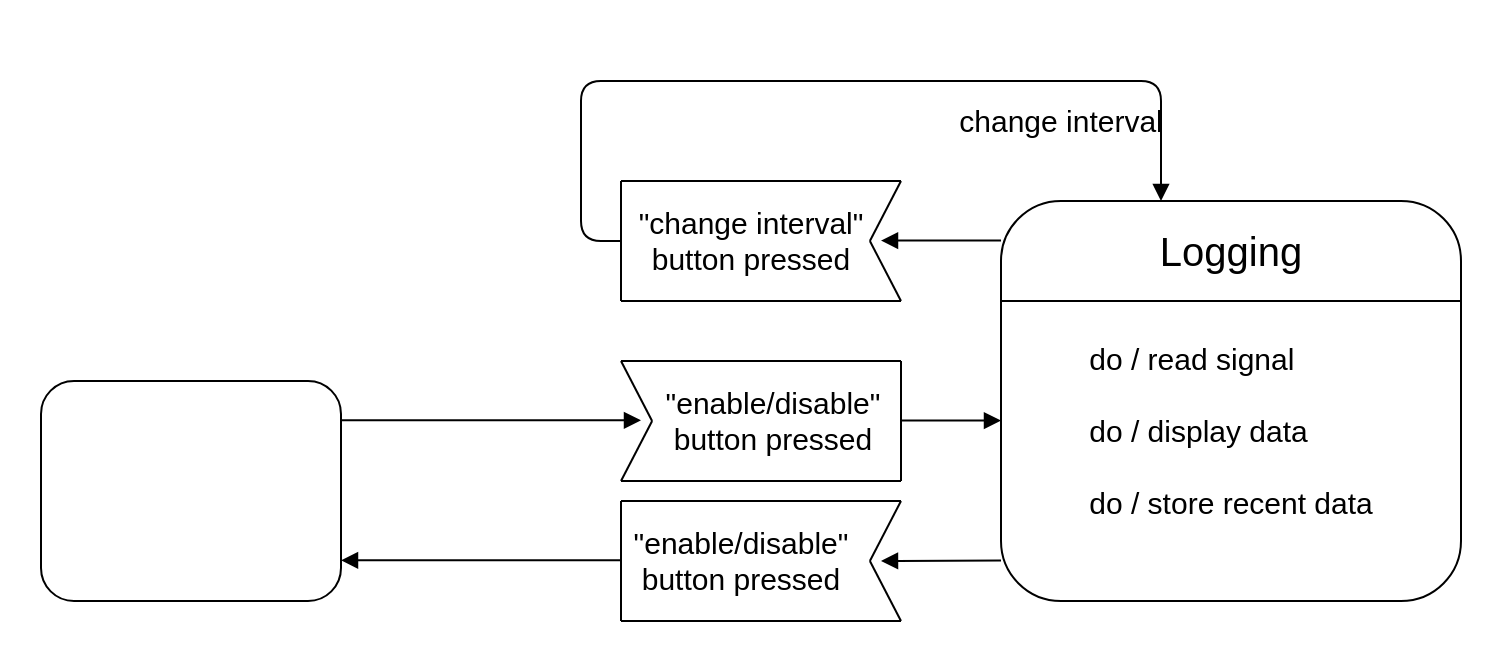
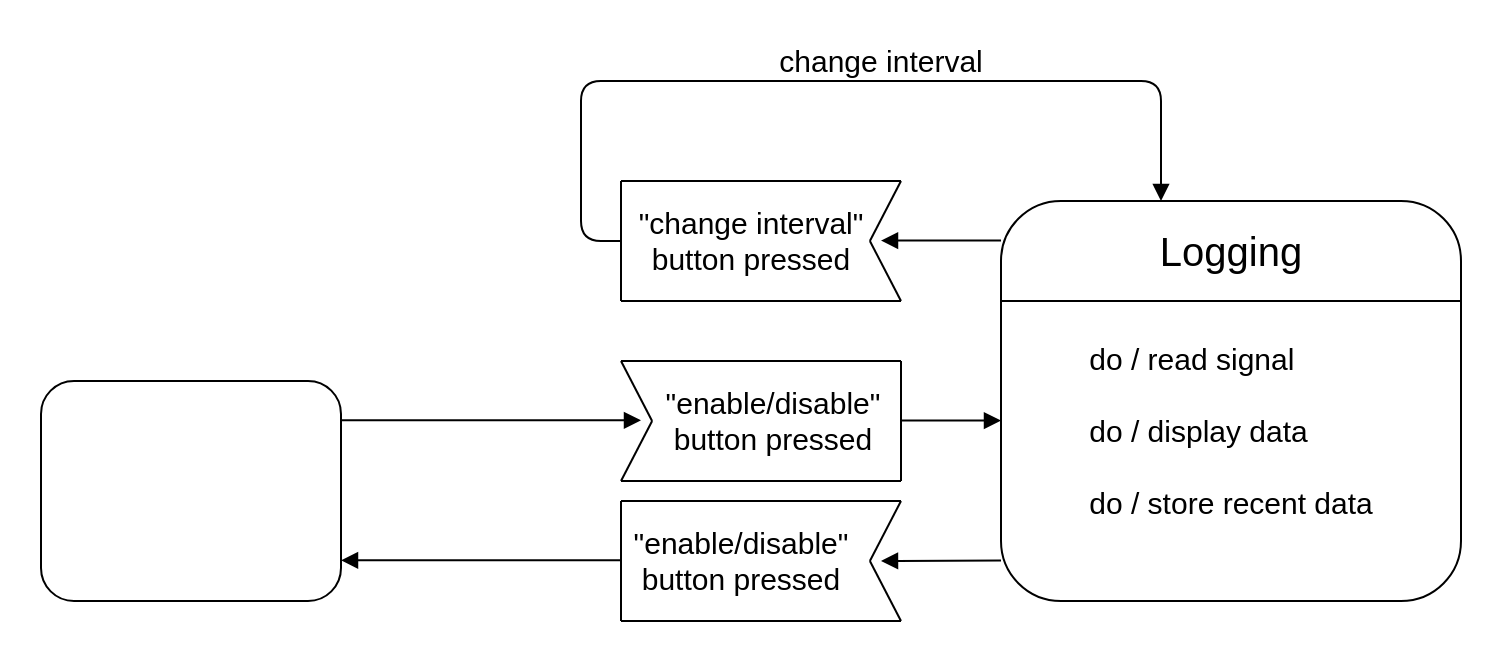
  <mxCell id="0" />
  <mxCell id="1" parent="0" />
  <mxCell id="2" value="" style="group" vertex="1" connectable="0" parent="1"><mxGeometry x="310" y="90" width="140" height="60" as="geometry" /></mxCell>
  <mxCell id="3" value="" style="endArrow=none;html=1;fontSize=20;" edge="1" parent="2"><mxGeometry width="38.889" height="30" as="geometry"><mxPoint y="60" as="sourcePoint" /><mxPoint x="140" y="60" as="targetPoint" /></mxGeometry></mxCell>
  <mxCell id="4" value="" style="endArrow=none;html=1;fontSize=20;" edge="1" parent="2"><mxGeometry width="38.889" height="30" as="geometry"><mxPoint as="sourcePoint" /><mxPoint x="140" as="targetPoint" /></mxGeometry></mxCell>
  <mxCell id="5" value="" style="endArrow=none;html=1;fontSize=20;" edge="1" parent="2"><mxGeometry x="-140" width="38.889" height="30" as="geometry"><mxPoint y="60" as="sourcePoint" /><mxPoint as="targetPoint" /></mxGeometry></mxCell>
  <mxCell id="6" value="" style="endArrow=none;html=1;fontSize=20;" edge="1" parent="2"><mxGeometry x="108.889" width="38.889" height="30" as="geometry"><mxPoint x="124.444" y="30" as="sourcePoint" /><mxPoint x="140" y="60" as="targetPoint" /></mxGeometry></mxCell>
  <mxCell id="7" value="" style="endArrow=none;html=1;fontSize=20;" edge="1" parent="2"><mxGeometry x="108.889" width="38.889" height="30" as="geometry"><mxPoint x="140" as="sourcePoint" /><mxPoint x="124.444" y="30" as="targetPoint" /></mxGeometry></mxCell>
  <mxCell id="8" value="&quot;change interval&quot;&lt;div&gt;button pressed&lt;br&gt;&lt;/div&gt;" style="text;html=1;align=center;verticalAlign=middle;resizable=0;points=[];autosize=1;fontSize=15;" vertex="1" parent="2"><mxGeometry y="10" width="130" height="40" as="geometry" /></mxCell>
  <mxCell id="9" value="" style="group" vertex="1" connectable="0" parent="1"><mxGeometry x="310" y="180" width="140" height="60" as="geometry" /></mxCell>
  <mxCell id="10" value="" style="endArrow=none;html=1;fontSize=20;" edge="1" parent="9"><mxGeometry width="50" height="50" relative="1" as="geometry"><mxPoint y="60" as="sourcePoint" /><mxPoint x="15.556" y="30" as="targetPoint" /></mxGeometry></mxCell>
  <mxCell id="11" value="" style="endArrow=none;html=1;fontSize=20;" edge="1" parent="9"><mxGeometry width="50" height="50" relative="1" as="geometry"><mxPoint as="sourcePoint" /><mxPoint x="15.556" y="30" as="targetPoint" /></mxGeometry></mxCell>
  <mxCell id="12" value="" style="endArrow=none;html=1;fontSize=20;" edge="1" parent="9"><mxGeometry width="50" height="50" relative="1" as="geometry"><mxPoint y="60" as="sourcePoint" /><mxPoint x="140.0" y="60" as="targetPoint" /></mxGeometry></mxCell>
  <mxCell id="13" value="" style="endArrow=none;html=1;fontSize=20;" edge="1" parent="9"><mxGeometry width="50" height="50" relative="1" as="geometry"><mxPoint as="sourcePoint" /><mxPoint x="140.0" as="targetPoint" /></mxGeometry></mxCell>
  <mxCell id="14" value="" style="endArrow=none;html=1;fontSize=20;" edge="1" parent="9"><mxGeometry width="50" height="50" relative="1" as="geometry"><mxPoint x="140.0" y="60" as="sourcePoint" /><mxPoint x="140.0" as="targetPoint" /></mxGeometry></mxCell>
  <mxCell id="15" value="&quot;enable/disable&quot;&lt;div style=&quot;font-size: 15px&quot;&gt;button pressed&lt;br style=&quot;font-size: 15px&quot;&gt;&lt;/div&gt;" style="text;html=1;align=center;verticalAlign=middle;resizable=0;points=[];autosize=1;fontSize=15;" vertex="1" parent="9"><mxGeometry x="15.556" y="10" width="120" height="40" as="geometry" /></mxCell>
  <mxCell id="16" value="" style="group" vertex="1" connectable="0" parent="1"><mxGeometry x="310" y="250" width="140" height="60" as="geometry" /></mxCell>
  <mxCell id="17" value="" style="endArrow=none;html=1;fontSize=20;" edge="1" parent="16"><mxGeometry width="38.889" height="30" as="geometry"><mxPoint y="60" as="sourcePoint" /><mxPoint x="140" y="60" as="targetPoint" /></mxGeometry></mxCell>
  <mxCell id="18" value="" style="endArrow=none;html=1;fontSize=20;" edge="1" parent="16"><mxGeometry width="38.889" height="30" as="geometry"><mxPoint as="sourcePoint" /><mxPoint x="140" as="targetPoint" /></mxGeometry></mxCell>
  <mxCell id="19" value="" style="endArrow=none;html=1;fontSize=20;" edge="1" parent="16"><mxGeometry x="-140" width="38.889" height="30" as="geometry"><mxPoint y="60" as="sourcePoint" /><mxPoint as="targetPoint" /></mxGeometry></mxCell>
  <mxCell id="20" value="" style="endArrow=none;html=1;fontSize=20;" edge="1" parent="16"><mxGeometry x="108.889" width="38.889" height="30" as="geometry"><mxPoint x="124.444" y="30" as="sourcePoint" /><mxPoint x="140" y="60" as="targetPoint" /></mxGeometry></mxCell>
  <mxCell id="21" value="" style="endArrow=none;html=1;fontSize=20;" edge="1" parent="16"><mxGeometry x="108.889" width="38.889" height="30" as="geometry"><mxPoint x="140" as="sourcePoint" /><mxPoint x="124.444" y="30" as="targetPoint" /></mxGeometry></mxCell>
  <mxCell id="22" value="&quot;enable/disable&quot;&lt;div style=&quot;font-size: 15px&quot;&gt;button pressed&lt;br style=&quot;font-size: 15px&quot;&gt;&lt;/div&gt;" style="text;html=1;align=center;verticalAlign=middle;resizable=0;points=[];autosize=1;fontSize=15;" vertex="1" parent="16"><mxGeometry y="10" width="120" height="40" as="geometry" /></mxCell>
  <mxCell id="23" value="" style="group" vertex="1" connectable="0" parent="1"><mxGeometry x="20" y="190" width="150" height="110" as="geometry" /></mxCell>
  <mxCell id="24" value="" style="rounded=1;whiteSpace=wrap;html=1;fontSize=20;fillColor=none;" vertex="1" parent="23"><mxGeometry width="150" height="110.0" as="geometry" /></mxCell>
  <mxCell id="25" value="" style="group" vertex="1" connectable="0" parent="1"><mxGeometry x="500" y="100" width="230" height="200" as="geometry" /></mxCell>
  <mxCell id="26" value="" style="rounded=1;whiteSpace=wrap;html=1;fillColor=none;" vertex="1" parent="25"><mxGeometry width="230" height="200" as="geometry" /></mxCell>
  <mxCell id="27" value="" style="endArrow=none;html=1;exitX=0;exitY=0.25;exitDx=0;exitDy=0;entryX=1;entryY=0.25;entryDx=0;entryDy=0;" edge="1" parent="25" source="26" target="26"><mxGeometry width="50" height="50" as="geometry"><mxPoint x="46" y="145" as="sourcePoint" /><mxPoint x="103.5" y="41.429" as="targetPoint" /></mxGeometry></mxCell>
  <mxCell id="28" value="Logging" style="text;html=1;align=center;verticalAlign=middle;resizable=0;points=[];autosize=1;fontSize=20;" vertex="1" parent="25"><mxGeometry x="70" y="10.003" width="90" height="30" as="geometry" /></mxCell>
  <mxCell id="29" value="&lt;div style=&quot;font-size: 15px;&quot; align=&quot;left&quot;&gt;do / read signal&lt;/div&gt;&lt;div style=&quot;font-size: 15px;&quot; align=&quot;left&quot;&gt;&lt;br style=&quot;font-size: 15px;&quot;&gt;&lt;/div&gt;&lt;div style=&quot;font-size: 15px;&quot; align=&quot;left&quot;&gt;do / display data&lt;/div&gt;&lt;div style=&quot;font-size: 15px;&quot; align=&quot;left&quot;&gt;&lt;br style=&quot;font-size: 15px;&quot;&gt;&lt;/div&gt;&lt;div style=&quot;font-size: 15px;&quot; align=&quot;left&quot;&gt;do / store recent data&lt;br style=&quot;font-size: 15px;&quot;&gt;&lt;/div&gt;" style="text;html=1;align=center;verticalAlign=middle;resizable=0;points=[];autosize=1;fontSize=15;" vertex="1" parent="25"><mxGeometry x="35" y="64.996" width="160" height="100" as="geometry" /></mxCell>
  <mxCell id="30" value="" style="endArrow=block;html=1;fontSize=15;endFill=1;" edge="1" parent="1"><mxGeometry width="50" height="50" relative="1" as="geometry"><mxPoint x="450" y="209.76" as="sourcePoint" /><mxPoint x="500" y="209.76" as="targetPoint" /></mxGeometry></mxCell>
  <mxCell id="31" value="" style="endArrow=block;html=1;fontSize=15;endFill=1;" edge="1" parent="1"><mxGeometry width="50" height="50" relative="1" as="geometry"><mxPoint x="500" y="279.76" as="sourcePoint" /><mxPoint x="440" y="280" as="targetPoint" /></mxGeometry></mxCell>
  <mxCell id="32" value="" style="endArrow=block;html=1;fontSize=15;endFill=1;" edge="1" parent="1"><mxGeometry width="50" height="50" relative="1" as="geometry"><mxPoint x="170" y="209.66" as="sourcePoint" /><mxPoint x="320" y="209.66" as="targetPoint" /></mxGeometry></mxCell>
  <mxCell id="33" value="" style="endArrow=block;html=1;fontSize=15;endFill=1;" edge="1" parent="1"><mxGeometry width="50" height="50" relative="1" as="geometry"><mxPoint x="310" y="279.66" as="sourcePoint" /><mxPoint x="170" y="279.66" as="targetPoint" /></mxGeometry></mxCell>
  <mxCell id="34" value="" style="endArrow=block;html=1;fontSize=15;endFill=1;" edge="1" parent="1"><mxGeometry width="50" height="50" relative="1" as="geometry"><mxPoint x="500" y="119.8" as="sourcePoint" /><mxPoint x="440" y="119.8" as="targetPoint" /></mxGeometry></mxCell>
  <mxCell id="35" value="" style="endArrow=block;html=1;fontSize=15;rounded=1;endFill=1;" edge="1" parent="1"><mxGeometry width="50" height="50" relative="1" as="geometry"><mxPoint x="310" y="120" as="sourcePoint" /><mxPoint x="580" y="100" as="targetPoint" /><Array as="points"><mxPoint x="290" y="120" /><mxPoint x="290" y="40" /><mxPoint x="580" y="40" /></Array></mxGeometry></mxCell>
- <mxCell id="36" value="change interval" style="text;html=1;align=center;verticalAlign=middle;resizable=0;points=[];autosize=1;fontSize=15;" vertex="1" parent="1"><mxGeometry x="470" y="50" width="120" height="20" as="geometry" /></mxCell>
+ <mxCell id="36" value="change interval" style="text;html=1;align=center;verticalAlign=middle;resizable=0;points=[];autosize=1;fontSize=15;" vertex="1" parent="1"><mxGeometry x="380" y="20" width="120" height="20" as="geometry" /></mxCell>
